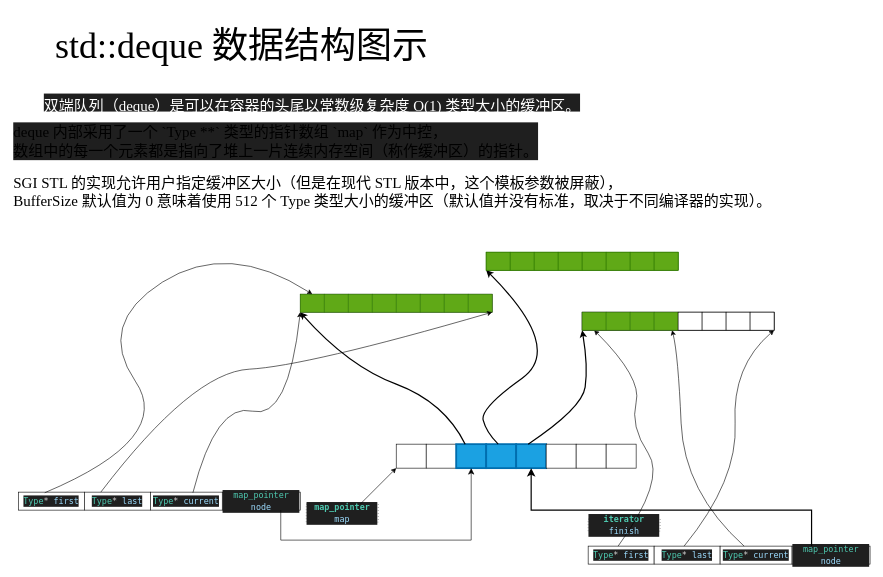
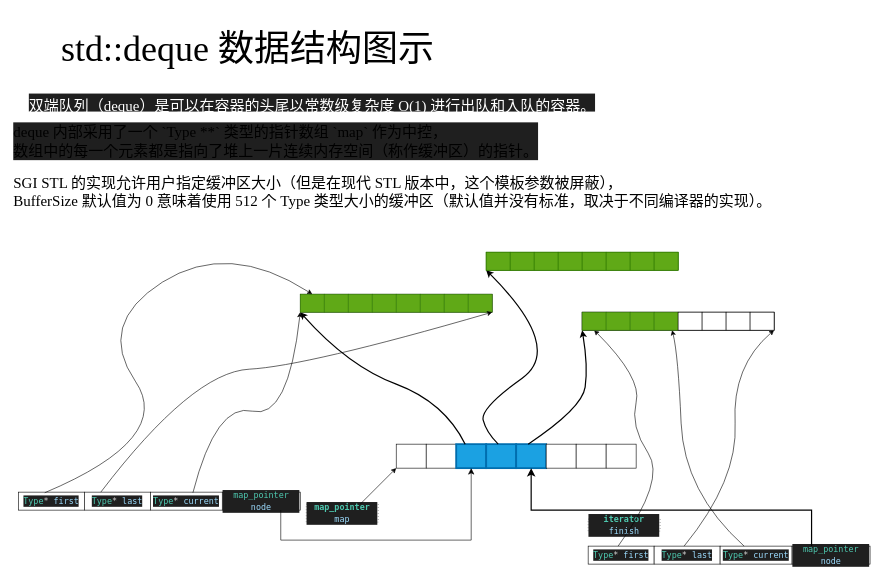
  <mxCell id="0" />
  <mxCell id="1" parent="0" />
  <mxCell id="2" value="" style="rounded=0;whiteSpace=wrap;html=1;" parent="1" vertex="1"><mxGeometry x="660" y="740" width="50" height="40" as="geometry" /></mxCell>
  <mxCell id="3" value="" style="rounded=0;whiteSpace=wrap;html=1;" parent="1" vertex="1"><mxGeometry x="710" y="740" width="50" height="40" as="geometry" /></mxCell>
  <mxCell id="4" value="" style="rounded=0;whiteSpace=wrap;html=1;fillColor=#1ba1e2;fontColor=#ffffff;strokeColor=#006EAF;strokeWidth=3;" parent="1" vertex="1"><mxGeometry x="760" y="740" width="50" height="40" as="geometry" /></mxCell>
  <mxCell id="5" value="" style="rounded=0;whiteSpace=wrap;html=1;fillColor=#1ba1e2;fontColor=#ffffff;strokeColor=#006EAF;strokeWidth=3;" parent="1" vertex="1"><mxGeometry x="810" y="740" width="50" height="40" as="geometry" /></mxCell>
  <mxCell id="6" value="" style="rounded=0;whiteSpace=wrap;html=1;strokeWidth=3;fillColor=#1ba1e2;fontColor=#ffffff;strokeColor=#006EAF;" parent="1" vertex="1"><mxGeometry x="860" y="740" width="50" height="40" as="geometry" /></mxCell>
  <mxCell id="7" value="" style="rounded=0;whiteSpace=wrap;html=1;" parent="1" vertex="1"><mxGeometry x="910" y="740" width="50" height="40" as="geometry" /></mxCell>
  <mxCell id="8" value="" style="rounded=0;whiteSpace=wrap;html=1;" parent="1" vertex="1"><mxGeometry x="960" y="740" width="50" height="40" as="geometry" /></mxCell>
  <mxCell id="9" value="" style="rounded=0;whiteSpace=wrap;html=1;" parent="1" vertex="1"><mxGeometry x="1010" y="740" width="50" height="40" as="geometry" /></mxCell>
  <mxCell id="10" value="&lt;div style=&quot;color: rgb(204, 204, 204); background-color: rgb(31, 31, 31); font-family: Consolas, 微软雅黑, monospace, Consolas, &amp;quot;Courier New&amp;quot;, monospace; font-size: 14px; line-height: 19px;&quot;&gt;&lt;span style=&quot;color: #4ec9b0;&quot;&gt;&lt;b&gt;map_pointer&lt;/b&gt;&lt;/span&gt; &lt;span style=&quot;color: #9cdcfe;&quot;&gt;map&lt;/span&gt;&lt;/div&gt;" style="text;html=1;strokeColor=default;fillColor=none;align=center;verticalAlign=middle;whiteSpace=wrap;rounded=0;dashed=1;dashPattern=1 4;" parent="1" vertex="1"><mxGeometry x="510" y="840" width="120" height="30" as="geometry" /></mxCell>
  <mxCell id="11" value="" style="endArrow=classic;html=1;entryX=0;entryY=1;entryDx=0;entryDy=0;exitX=0.75;exitY=0;exitDx=0;exitDy=0;" parent="1" source="10" target="2" edge="1"><mxGeometry width="50" height="50" relative="1" as="geometry"><mxPoint x="590" y="810" as="sourcePoint" /><mxPoint x="640" y="760" as="targetPoint" /></mxGeometry></mxCell>
  <mxCell id="12" value="" style="curved=1;endArrow=classic;html=1;entryX=0;entryY=1;entryDx=0;entryDy=0;strokeWidth=2;" parent="1" source="4" target="14" edge="1"><mxGeometry width="50" height="50" relative="1" as="geometry"><mxPoint y="650" as="sourcePoint" x="670" /><mxPoint x="600" y="520" as="targetPoint" /><Array as="points"><mxPoint x="740" y="670" /><mxPoint x="580" y="610" /></Array></mxGeometry></mxCell>
  <mxCell id="13" value="&lt;div style=&quot;color: rgb(204, 204, 204); background-color: rgb(31, 31, 31); font-family: Consolas, 微软雅黑, monospace, Consolas, &amp;quot;Courier New&amp;quot;, monospace; font-size: 14px; line-height: 19px;&quot;&gt;&lt;span style=&quot;color: #4ec9b0;&quot;&gt;&lt;b&gt;iterator&lt;/b&gt;&lt;/span&gt; &lt;span style=&quot;color: #9cdcfe;&quot;&gt;finish&lt;/span&gt;&lt;/div&gt;" style="text;html=1;strokeColor=default;fillColor=none;align=center;verticalAlign=middle;whiteSpace=wrap;rounded=0;dashed=1;dashPattern=1 4;strokeWidth=1;" parent="1" vertex="1"><mxGeometry x="980" y="865" width="120" height="20" as="geometry" /></mxCell>
  <mxCell id="14" value="" style="rounded=0;whiteSpace=wrap;html=1;strokeColor=default;strokeWidth=1;" parent="1" vertex="1"><mxGeometry x="500" y="490" width="320" height="30" as="geometry" /></mxCell>
  <mxCell id="15" value="" style="rounded=0;whiteSpace=wrap;html=1;strokeColor=#2D7600;strokeWidth=1;fillColor=#60a917;fontColor=#ffffff;" parent="1" vertex="1"><mxGeometry x="810" y="420" width="320" height="30" as="geometry" /></mxCell>
  <mxCell id="16" value="" style="curved=1;endArrow=classic;html=1;entryX=0;entryY=1;entryDx=0;entryDy=0;strokeWidth=2;" parent="1" target="15" edge="1"><mxGeometry width="50" height="50" relative="1" as="geometry"><mxPoint x="830" y="740" as="sourcePoint" /><mxPoint x="820" y="470" as="targetPoint" /><Array as="points"><mxPoint x="810" y="720" /><mxPoint x="800" y="680" /><mxPoint x="940" y="580" /></Array></mxGeometry></mxCell>
  <mxCell id="17" value="" style="curved=1;endArrow=classic;html=1;entryX=0;entryY=1;entryDx=0;entryDy=0;strokeWidth=2;" parent="1" edge="1"><mxGeometry width="50" height="50" relative="1" as="geometry"><mxPoint x="880" y="740" as="sourcePoint" /><mxPoint x="970" y="550" as="targetPoint" /><Array as="points"><mxPoint x="970" y="680" /><mxPoint x="980" y="610" /></Array></mxGeometry></mxCell>
  <mxCell id="18" value="" style="rounded=0;whiteSpace=wrap;html=1;strokeColor=#2D7600;strokeWidth=1;fillColor=#60a917;fontColor=#ffffff;" parent="1" vertex="1"><mxGeometry x="500" y="490" width="40" height="30" as="geometry" /></mxCell>
  <mxCell id="19" value="" style="rounded=0;whiteSpace=wrap;html=1;strokeColor=#2D7600;strokeWidth=1;fillColor=#60a917;fontColor=#ffffff;" parent="1" vertex="1"><mxGeometry x="540" y="490" width="40" height="30" as="geometry" /></mxCell>
  <mxCell id="20" value="" style="rounded=0;whiteSpace=wrap;html=1;strokeColor=#2D7600;strokeWidth=1;fillColor=#60a917;fontColor=#ffffff;" parent="1" vertex="1"><mxGeometry x="580" y="490" width="40" height="30" as="geometry" /></mxCell>
  <mxCell id="21" value="" style="rounded=0;whiteSpace=wrap;html=1;strokeColor=#2D7600;strokeWidth=1;fillColor=#60a917;fontColor=#ffffff;" parent="1" vertex="1"><mxGeometry x="620" y="490" width="40" height="30" as="geometry" /></mxCell>
  <mxCell id="22" value="" style="rounded=0;whiteSpace=wrap;html=1;strokeColor=#2D7600;strokeWidth=1;fillColor=#60a917;fontColor=#ffffff;" parent="1" vertex="1"><mxGeometry x="660" y="490" width="40" height="30" as="geometry" /></mxCell>
  <mxCell id="23" value="" style="rounded=0;whiteSpace=wrap;html=1;strokeColor=#2D7600;strokeWidth=1;fillColor=#60a917;fontColor=#ffffff;" parent="1" vertex="1"><mxGeometry x="700" y="490" width="40" height="30" as="geometry" /></mxCell>
  <mxCell id="24" value="" style="rounded=0;whiteSpace=wrap;html=1;strokeColor=#2D7600;strokeWidth=1;fillColor=#60a917;fontColor=#ffffff;" parent="1" vertex="1"><mxGeometry x="740" y="490" width="40" height="30" as="geometry" /></mxCell>
  <mxCell id="25" value="" style="rounded=0;whiteSpace=wrap;html=1;strokeColor=#2D7600;strokeWidth=1;fillColor=#60a917;fontColor=#ffffff;" parent="1" vertex="1"><mxGeometry x="780" y="490" width="40" height="30" as="geometry" /></mxCell>
  <mxCell id="26" value="" style="rounded=0;whiteSpace=wrap;html=1;strokeColor=#2D7600;strokeWidth=1;fillColor=#60a917;fontColor=#ffffff;" parent="1" vertex="1"><mxGeometry x="810" y="420" width="320" height="30" as="geometry" /></mxCell>
  <mxCell id="27" value="" style="rounded=0;whiteSpace=wrap;html=1;strokeColor=#2D7600;strokeWidth=1;fillColor=#60a917;fontColor=#ffffff;" parent="1" vertex="1"><mxGeometry x="810" y="420" width="40" height="30" as="geometry" /></mxCell>
  <mxCell id="28" value="" style="rounded=0;whiteSpace=wrap;html=1;strokeColor=#2D7600;strokeWidth=1;fillColor=#60a917;fontColor=#ffffff;" parent="1" vertex="1"><mxGeometry x="850" y="420" width="40" height="30" as="geometry" /></mxCell>
  <mxCell id="29" value="" style="rounded=0;whiteSpace=wrap;html=1;strokeColor=#2D7600;strokeWidth=1;fillColor=#60a917;fontColor=#ffffff;" parent="1" vertex="1"><mxGeometry x="890" y="420" width="40" height="30" as="geometry" /></mxCell>
  <mxCell id="30" value="" style="rounded=0;whiteSpace=wrap;html=1;strokeColor=#2D7600;strokeWidth=1;fillColor=#60a917;fontColor=#ffffff;" parent="1" vertex="1"><mxGeometry x="930" y="420" width="40" height="30" as="geometry" /></mxCell>
  <mxCell id="31" value="" style="rounded=0;whiteSpace=wrap;html=1;strokeColor=#2D7600;strokeWidth=1;fillColor=#60a917;fontColor=#ffffff;" parent="1" vertex="1"><mxGeometry x="970" y="420" width="40" height="30" as="geometry" /></mxCell>
  <mxCell id="32" value="" style="rounded=0;whiteSpace=wrap;html=1;strokeColor=#2D7600;strokeWidth=1;fillColor=#60a917;fontColor=#ffffff;" parent="1" vertex="1"><mxGeometry x="1010" y="420" width="40" height="30" as="geometry" /></mxCell>
  <mxCell id="33" value="" style="rounded=0;whiteSpace=wrap;html=1;strokeColor=#2D7600;strokeWidth=1;fillColor=#60a917;fontColor=#ffffff;" parent="1" vertex="1"><mxGeometry x="1050" y="420" width="40" height="30" as="geometry" /></mxCell>
  <mxCell id="34" value="" style="rounded=0;whiteSpace=wrap;html=1;strokeColor=#2D7600;strokeWidth=1;fillColor=#60a917;fontColor=#ffffff;" parent="1" vertex="1"><mxGeometry x="1090" y="420" width="40" height="30" as="geometry" /></mxCell>
  <mxCell id="35" value="&lt;div style=&quot;color: rgb(204, 204, 204); background-color: rgb(31, 31, 31); font-family: Consolas, 微软雅黑, monospace, Consolas, &amp;quot;Courier New&amp;quot;, monospace; font-size: 14px; line-height: 19px;&quot;&gt;&lt;span style=&quot;color: #4ec9b0;&quot;&gt;Type&lt;/span&gt;&lt;span style=&quot;color: #d4d4d4;&quot;&gt;*&lt;/span&gt; &lt;span style=&quot;color: #9cdcfe;&quot;&gt;first&lt;/span&gt;&lt;/div&gt;" style="rounded=0;whiteSpace=wrap;html=1;strokeColor=default;strokeWidth=1;" parent="1" vertex="1"><mxGeometry x="30" y="820" width="110" height="30" as="geometry" /></mxCell>
  <mxCell id="36" value="&lt;div style=&quot;color: rgb(204, 204, 204); background-color: rgb(31, 31, 31); font-family: Consolas, 微软雅黑, monospace, Consolas, &amp;quot;Courier New&amp;quot;, monospace; font-size: 14px; line-height: 19px;&quot;&gt;&lt;span style=&quot;color: #4ec9b0;&quot;&gt;Type&lt;/span&gt;&lt;span style=&quot;color: #d4d4d4;&quot;&gt;*&lt;/span&gt; &lt;span style=&quot;color: #9cdcfe;&quot;&gt;last&lt;/span&gt;&lt;/div&gt;" style="rounded=0;whiteSpace=wrap;html=1;strokeColor=default;strokeWidth=1;" parent="1" vertex="1"><mxGeometry x="140" y="820" width="110" height="30" as="geometry" /></mxCell>
  <mxCell id="37" value="&lt;div style=&quot;color: rgb(204, 204, 204); background-color: rgb(31, 31, 31); font-family: Consolas, 微软雅黑, monospace, Consolas, &amp;quot;Courier New&amp;quot;, monospace; font-size: 14px; line-height: 19px;&quot;&gt;&lt;span style=&quot;color: #4ec9b0;&quot;&gt;Type&lt;/span&gt;&lt;span style=&quot;color: #d4d4d4;&quot;&gt;*&lt;/span&gt; &lt;span style=&quot;color: #9cdcfe;&quot;&gt;current&lt;/span&gt;&lt;/div&gt;" style="rounded=0;whiteSpace=wrap;html=1;strokeColor=default;strokeWidth=1;" parent="1" vertex="1"><mxGeometry x="250" y="820" width="120" height="30" as="geometry" /></mxCell>
  <mxCell id="38" value="&lt;div style=&quot;color: rgb(204, 204, 204); background-color: rgb(31, 31, 31); font-family: Consolas, 微软雅黑, monospace, Consolas, &amp;quot;Courier New&amp;quot;, monospace; font-size: 14px; line-height: 19px;&quot;&gt;&lt;span style=&quot;color: #4ec9b0;&quot;&gt;map_pointer&lt;/span&gt; &lt;span style=&quot;color: #9cdcfe;&quot;&gt;node&lt;/span&gt;&lt;/div&gt;" style="rounded=0;whiteSpace=wrap;html=1;strokeColor=default;strokeWidth=1;" parent="1" vertex="1"><mxGeometry x="370" y="820" width="130" height="30" as="geometry" /></mxCell>
  <mxCell id="39" value="" style="edgeStyle=elbowEdgeStyle;elbow=vertical;endArrow=classic;html=1;curved=0;rounded=0;endSize=8;startSize=8;exitX=0.75;exitY=1;exitDx=0;exitDy=0;entryX=0.5;entryY=1;entryDx=0;entryDy=0;" parent="1" source="38" target="4" edge="1"><mxGeometry width="50" height="50" relative="1" as="geometry"><mxPoint x="410" y="930" as="sourcePoint" /><mxPoint x="830" y="930" as="targetPoint" /><Array as="points"><mxPoint x="610" y="900" /></Array></mxGeometry></mxCell>
  <mxCell id="40" value="" style="curved=1;endArrow=classic;html=1;exitX=0.4;exitY=0.033;exitDx=0;exitDy=0;exitPerimeter=0;entryX=0.5;entryY=0;entryDx=0;entryDy=0;" parent="1" source="35" target="18" edge="1"><mxGeometry width="50" height="50" relative="1" as="geometry"><mxPoint x="190" y="800" as="sourcePoint" /><mxPoint x="510" y="450" as="targetPoint" /><Array as="points"><mxPoint x="290" y="730" /><mxPoint x="160" y="540" /><mxPoint x="380" y="400" /></Array></mxGeometry></mxCell>
  <mxCell id="41" value="" style="curved=1;endArrow=classic;html=1;entryX=1;entryY=1;entryDx=0;entryDy=0;exitX=0.25;exitY=0;exitDx=0;exitDy=0;" parent="1" source="36" target="25" edge="1"><mxGeometry width="50" height="50" relative="1" as="geometry"><mxPoint x="210" y="820" as="sourcePoint" /><mxPoint x="260" y="770" as="targetPoint" /><Array as="points"><mxPoint x="320" y="620" /><mxPoint x="510" y="610" /></Array></mxGeometry></mxCell>
  <mxCell id="42" value="" style="curved=1;endArrow=classic;html=1;exitX=0.592;exitY=0.033;exitDx=0;exitDy=0;exitPerimeter=0;entryX=0;entryY=1;entryDx=0;entryDy=0;" parent="1" source="37" target="18" edge="1"><mxGeometry width="50" height="50" relative="1" as="geometry"><mxPoint x="330" y="810" as="sourcePoint" /><mxPoint x="380" y="760" as="targetPoint" /><Array as="points"><mxPoint x="360" y="670" /><mxPoint x="480" y="700" /></Array></mxGeometry></mxCell>
  <mxCell id="43" value="&lt;div style=&quot;color: rgb(204, 204, 204); background-color: rgb(31, 31, 31); font-family: Consolas, 微软雅黑, monospace, Consolas, &amp;quot;Courier New&amp;quot;, monospace; font-size: 14px; line-height: 19px;&quot;&gt;&lt;span style=&quot;color: #4ec9b0;&quot;&gt;Type&lt;/span&gt;&lt;span style=&quot;color: #d4d4d4;&quot;&gt;*&lt;/span&gt; &lt;span style=&quot;color: #9cdcfe;&quot;&gt;first&lt;/span&gt;&lt;/div&gt;" style="rounded=0;whiteSpace=wrap;html=1;strokeColor=default;strokeWidth=1;" parent="1" vertex="1"><mxGeometry x="980" y="910" width="110" height="30" as="geometry" /></mxCell>
  <mxCell id="44" value="&lt;div style=&quot;color: rgb(204, 204, 204); background-color: rgb(31, 31, 31); font-family: Consolas, 微软雅黑, monospace, Consolas, &amp;quot;Courier New&amp;quot;, monospace; font-size: 14px; line-height: 19px;&quot;&gt;&lt;span style=&quot;color: #4ec9b0;&quot;&gt;Type&lt;/span&gt;&lt;span style=&quot;color: #d4d4d4;&quot;&gt;*&lt;/span&gt; &lt;span style=&quot;color: #9cdcfe;&quot;&gt;last&lt;/span&gt;&lt;/div&gt;" style="rounded=0;whiteSpace=wrap;html=1;strokeColor=default;strokeWidth=1;" parent="1" vertex="1"><mxGeometry x="1090" y="910" width="110" height="30" as="geometry" /></mxCell>
  <mxCell id="45" value="&lt;div style=&quot;color: rgb(204, 204, 204); background-color: rgb(31, 31, 31); font-family: Consolas, 微软雅黑, monospace, Consolas, &amp;quot;Courier New&amp;quot;, monospace; font-size: 14px; line-height: 19px;&quot;&gt;&lt;span style=&quot;color: #4ec9b0;&quot;&gt;Type&lt;/span&gt;&lt;span style=&quot;color: #d4d4d4;&quot;&gt;*&lt;/span&gt; &lt;span style=&quot;color: #9cdcfe;&quot;&gt;current&lt;/span&gt;&lt;/div&gt;" style="rounded=0;whiteSpace=wrap;html=1;strokeColor=default;strokeWidth=1;" parent="1" vertex="1"><mxGeometry x="1200" y="910" width="120" height="30" as="geometry" /></mxCell>
  <mxCell id="46" value="&lt;div style=&quot;color: rgb(204, 204, 204); background-color: rgb(31, 31, 31); font-family: Consolas, 微软雅黑, monospace, Consolas, &amp;quot;Courier New&amp;quot;, monospace; font-size: 14px; line-height: 19px;&quot;&gt;&lt;span style=&quot;color: #4ec9b0;&quot;&gt;map_pointer&lt;/span&gt; &lt;span style=&quot;color: #9cdcfe;&quot;&gt;node&lt;/span&gt;&lt;/div&gt;" style="rounded=0;whiteSpace=wrap;html=1;strokeColor=default;strokeWidth=1;" parent="1" vertex="1"><mxGeometry x="1320" y="910" width="130" height="30" as="geometry" /></mxCell>
  <mxCell id="47" value="" style="edgeStyle=elbowEdgeStyle;elbow=vertical;endArrow=classic;html=1;curved=0;rounded=0;endSize=8;startSize=8;strokeWidth=2;exitX=0.25;exitY=0;exitDx=0;exitDy=0;entryX=0.5;entryY=1;entryDx=0;entryDy=0;" parent="1" target="6" edge="1"><mxGeometry width="50" height="50" relative="1" as="geometry"><mxPoint x="1352.5" y="910" as="sourcePoint" /><mxPoint x="885" y="790" as="targetPoint" /><Array as="points"><mxPoint x="1140" y="850" /></Array></mxGeometry></mxCell>
  <mxCell id="48" value="" style="curved=1;endArrow=classic;html=1;strokeWidth=1;entryX=0.5;entryY=1;entryDx=0;entryDy=0;" parent="1" edge="1"><mxGeometry width="50" height="50" relative="1" as="geometry"><mxPoint x="1030" y="910" as="sourcePoint" /><mxPoint x="990" y="550" as="targetPoint" /><Array as="points"><mxPoint x="1110" y="800" /><mxPoint x="1050" y="710" /><mxPoint x="1070" y="630" /></Array></mxGeometry></mxCell>
  <mxCell id="49" value="" style="curved=1;endArrow=classic;html=1;strokeWidth=1;entryX=1;entryY=1;entryDx=0;entryDy=0;" parent="1" edge="1"><mxGeometry width="50" height="50" relative="1" as="geometry"><mxPoint x="1140" y="910" as="sourcePoint" /><mxPoint x="1290" y="550" as="targetPoint" /><Array as="points"><mxPoint x="1230" y="800" /><mxPoint x="1220" y="610" /></Array></mxGeometry></mxCell>
  <mxCell id="50" value="" style="curved=1;endArrow=classic;html=1;strokeWidth=1;entryX=0.75;entryY=1;entryDx=0;entryDy=0;" parent="1" target="60" edge="1"><mxGeometry width="50" height="50" relative="1" as="geometry"><mxPoint x="1240" y="910" as="sourcePoint" /><mxPoint x="1230" y="550" as="targetPoint" /><Array as="points"><mxPoint x="1140" y="820" /><mxPoint x="1130" y="590" /></Array></mxGeometry></mxCell>
- <mxCell id="51" value="&lt;font style=&quot;font-size: 60px;&quot; face=&quot;Lucida Console&quot;&gt;std::deque 数据结构图示&lt;/font&gt;" style="text;html=1;strokeColor=none;fillColor=none;align=center;verticalAlign=middle;whiteSpace=wrap;rounded=0;strokeWidth=1;" parent="1" vertex="1"><mxGeometry x="20" y="20" width="765" height="110" as="geometry" /></mxCell>
- <mxCell id="52" value="&lt;div style=&quot;background-color: rgb(31, 31, 31); line-height: 19px;&quot;&gt;&lt;font color=&quot;#ffffff&quot; style=&quot;font-size: 25px;&quot;&gt;双端队列（deque）是可以在容器的头尾以常数级复杂度 O(1) 类型大小的缓冲区。&lt;/font&gt;&lt;br&gt;&lt;/div&gt;" style="text;html=1;strokeColor=none;fillColor=none;align=center;verticalAlign=middle;whiteSpace=wrap;rounded=0;strokeWidth=1;fontFamily=Lucida Console;fontSize=60;" parent="1" vertex="1"><mxGeometry x="20" y="150" width="1000" height="40" as="geometry" /></mxCell>
+ <mxCell id="51" value="&lt;font style=&quot;font-size: 60px;&quot; face=&quot;Lucida Console&quot;&gt;std::deque 数据结构图示&lt;/font&gt;" style="text;html=1;strokeColor=none;fillColor=none;align=center;verticalAlign=middle;whiteSpace=wrap;rounded=0;strokeWidth=1;" parent="1" vertex="1"><mxGeometry x="30" y="25" width="765" height="110" as="geometry" /></mxCell>
+ <mxCell id="52" value="&lt;div style=&quot;background-color: rgb(31, 31, 31); line-height: 19px;&quot;&gt;&lt;font color=&quot;#ffffff&quot; style=&quot;font-size: 25px;&quot;&gt;双端队列（deque）是可以在容器的头尾以常数级复杂度 O(1) 进行出队和入队的容器。&lt;/font&gt;&lt;br&gt;&lt;/div&gt;" style="text;html=1;strokeColor=none;fillColor=none;align=center;verticalAlign=middle;whiteSpace=wrap;rounded=0;strokeWidth=1;fontFamily=Lucida Console;fontSize=60;" parent="1" vertex="1"><mxGeometry x="20" y="150" width="1000" height="40" as="geometry" /></mxCell>
  <mxCell id="53" value="&lt;div style=&quot;background-color: rgb(31, 31, 31); line-height: 126%; font-size: 25px;&quot;&gt;&lt;div style=&quot;line-height: 126%;&quot;&gt;deque 内部采用了一个 `Type **` 类型的指针数组 `map` 作为中控，&lt;/div&gt;&lt;div style=&quot;line-height: 126%;&quot;&gt;数组中的每一个元素都是指向了堆上一片连续内存空间（称作缓冲区）的指针。&lt;/div&gt;&lt;/div&gt;" style="text;html=1;strokeColor=none;fillColor=none;align=left;verticalAlign=middle;whiteSpace=wrap;rounded=0;strokeWidth=1;fontFamily=Lucida Console;fontSize=60;" parent="1" vertex="1"><mxGeometry x="20" y="180" width="900" height="110" as="geometry" /></mxCell>
  <mxCell id="54" value="&lt;div&gt;SGI STL 的实现允许用户指定缓冲区大小（但是在现代 STL 版本中，这个模板参数被屏蔽），&lt;/div&gt;&lt;div&gt;BufferSize 默认值为 0 意味着使用 512 个 Type 类型大小的缓冲区（默认值并没有标准，取决于不同编译器的实现）。&lt;/div&gt;" style="text;html=1;strokeColor=none;fillColor=none;align=left;verticalAlign=middle;whiteSpace=wrap;rounded=0;strokeWidth=1;fontFamily=Lucida Console;fontSize=25;" parent="1" vertex="1"><mxGeometry x="20" y="280" width="1420" height="80" as="geometry" /></mxCell>
  <mxCell id="55" value="" style="rounded=0;whiteSpace=wrap;html=1;strokeColor=default;strokeWidth=1;" parent="1" vertex="1"><mxGeometry x="970" y="520" width="320" height="30" as="geometry" /></mxCell>
  <mxCell id="56" value="" style="rounded=0;whiteSpace=wrap;html=1;strokeColor=default;strokeWidth=1;" parent="1" vertex="1"><mxGeometry x="970" y="520" width="320" height="30" as="geometry" /></mxCell>
  <mxCell id="57" value="" style="rounded=0;whiteSpace=wrap;html=1;strokeColor=#2D7600;strokeWidth=1;fillColor=#60a917;fontColor=#ffffff;" parent="1" vertex="1"><mxGeometry x="970" y="520" width="40" height="30" as="geometry" /></mxCell>
  <mxCell id="58" value="" style="rounded=0;whiteSpace=wrap;html=1;strokeColor=#2D7600;strokeWidth=1;fillColor=#60a917;fontColor=#ffffff;" parent="1" vertex="1"><mxGeometry x="1010" y="520" width="40" height="30" as="geometry" /></mxCell>
  <mxCell id="59" value="" style="rounded=0;whiteSpace=wrap;html=1;strokeColor=#2D7600;strokeWidth=1;fillColor=#60a917;fontColor=#ffffff;" parent="1" vertex="1"><mxGeometry x="1050" y="520" width="40" height="30" as="geometry" /></mxCell>
  <mxCell id="60" value="" style="rounded=0;whiteSpace=wrap;html=1;strokeColor=#2D7600;strokeWidth=1;fillColor=#60a917;fontColor=#ffffff;" parent="1" vertex="1"><mxGeometry x="1090" y="520" width="40" height="30" as="geometry" /></mxCell>
  <mxCell id="61" value="" style="rounded=0;whiteSpace=wrap;html=1;strokeColor=default;strokeWidth=1;" parent="1" vertex="1"><mxGeometry x="1130" y="520" width="40" height="30" as="geometry" /></mxCell>
  <mxCell id="62" value="" style="rounded=0;whiteSpace=wrap;html=1;strokeColor=default;strokeWidth=1;" parent="1" vertex="1"><mxGeometry x="1170" y="520" width="40" height="30" as="geometry" /></mxCell>
  <mxCell id="63" value="" style="rounded=0;whiteSpace=wrap;html=1;strokeColor=default;strokeWidth=1;" parent="1" vertex="1"><mxGeometry x="1210" y="520" width="40" height="30" as="geometry" /></mxCell>
  <mxCell id="64" value="" style="rounded=0;whiteSpace=wrap;html=1;strokeColor=default;strokeWidth=1;" parent="1" vertex="1"><mxGeometry x="1250" y="520" width="40" height="30" as="geometry" /></mxCell>
